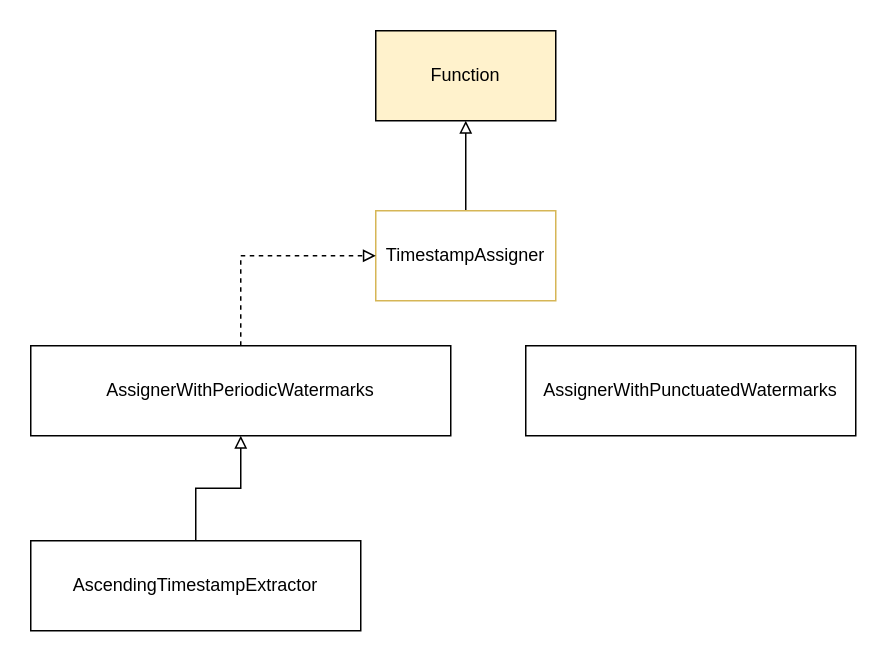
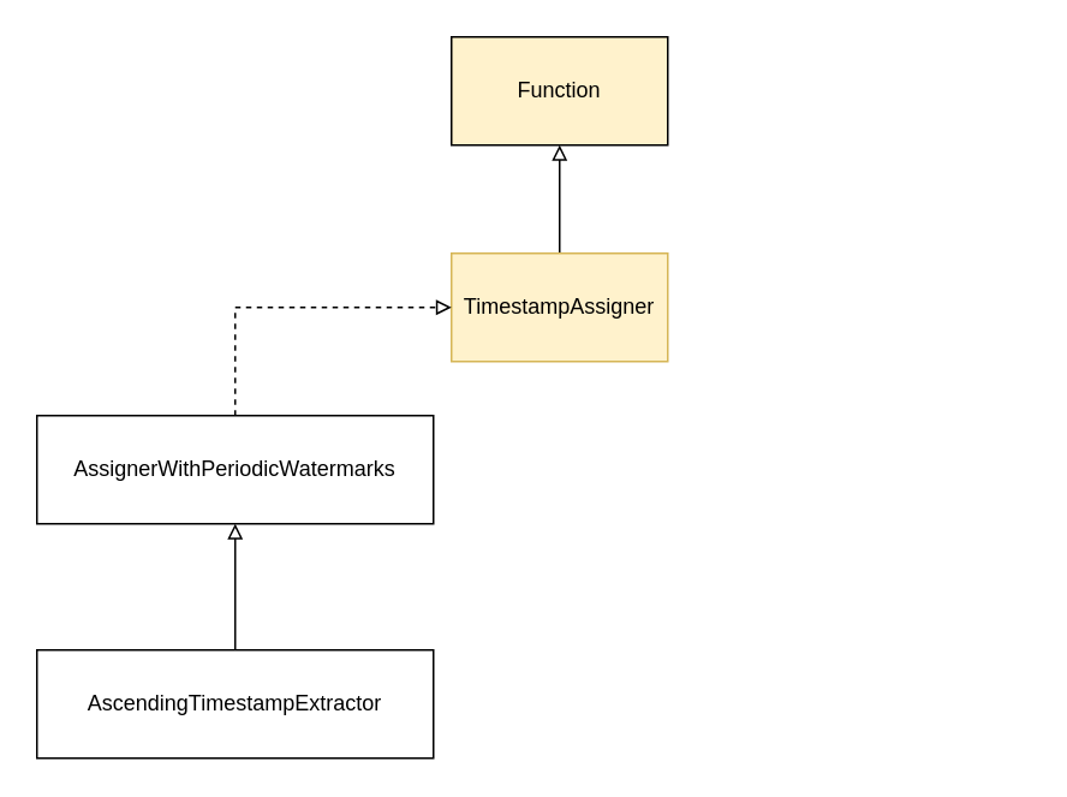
  <mxCell id="0" />
  <mxCell id="1" parent="0" />
  <mxCell id="2" value="Function" style="rounded=0;whiteSpace=wrap;html=1;fillColor=#fff2cc;" vertex="1" parent="1"><mxGeometry x="250" y="20" width="120" height="60" as="geometry" /></mxCell>
  <mxCell id="3" style="edgeStyle=orthogonalEdgeStyle;rounded=0;orthogonalLoop=1;jettySize=auto;html=1;entryX=0.5;entryY=1;entryDx=0;entryDy=0;endArrow=block;endFill=0;" edge="1" parent="1" source="4" target="2"><mxGeometry relative="1" as="geometry" /></mxCell>
- <mxCell id="4" value="TimestampAssigner" style="rounded=0;whiteSpace=wrap;html=1;fillColor=#ffffff;strokeColor=#d6b656;" vertex="1" parent="1"><mxGeometry x="250" y="140" width="120" height="60" as="geometry" /></mxCell>
+ <mxCell id="4" value="TimestampAssigner" style="rounded=0;whiteSpace=wrap;html=1;fillColor=#fff2cc;strokeColor=#d6b656;" vertex="1" parent="1"><mxGeometry x="250" y="140" width="120" height="60" as="geometry" /></mxCell>
  <mxCell id="5" style="edgeStyle=orthogonalEdgeStyle;rounded=0;orthogonalLoop=1;jettySize=auto;html=1;entryX=0;entryY=0.5;entryDx=0;entryDy=0;endArrow=block;endFill=0;dashed=1;exitX=0.5;exitY=0;exitDx=0;exitDy=0;" edge="1" parent="1" source="6" target="4"><mxGeometry relative="1" as="geometry" /></mxCell>
- <mxCell id="6" value="AssignerWithPeriodicWatermarks" style="rounded=0;whiteSpace=wrap;html=1;" vertex="1" parent="1"><mxGeometry x="20" y="230" width="280" height="60" as="geometry" /></mxCell>
- <mxCell id="7" value="AssignerWithPunctuatedWatermarks" style="rounded=0;whiteSpace=wrap;html=1;" vertex="1" parent="1"><mxGeometry x="350" y="230" width="220" height="60" as="geometry" /></mxCell>
+ <mxCell id="6" value="AssignerWithPeriodicWatermarks" style="rounded=0;whiteSpace=wrap;html=1;" vertex="1" parent="1"><mxGeometry x="20" y="230" width="220" height="60" as="geometry" /></mxCell>
  <mxCell id="8" style="edgeStyle=orthogonalEdgeStyle;rounded=0;orthogonalLoop=1;jettySize=auto;html=1;entryX=0.5;entryY=1;entryDx=0;entryDy=0;endArrow=block;endFill=0;" edge="1" parent="1" source="9" target="6"><mxGeometry relative="1" as="geometry" /></mxCell>
  <mxCell id="9" value="AscendingTimestampExtractor" style="rounded=0;whiteSpace=wrap;html=1;" vertex="1" parent="1"><mxGeometry x="20" y="360" width="220" height="60" as="geometry" /></mxCell>
